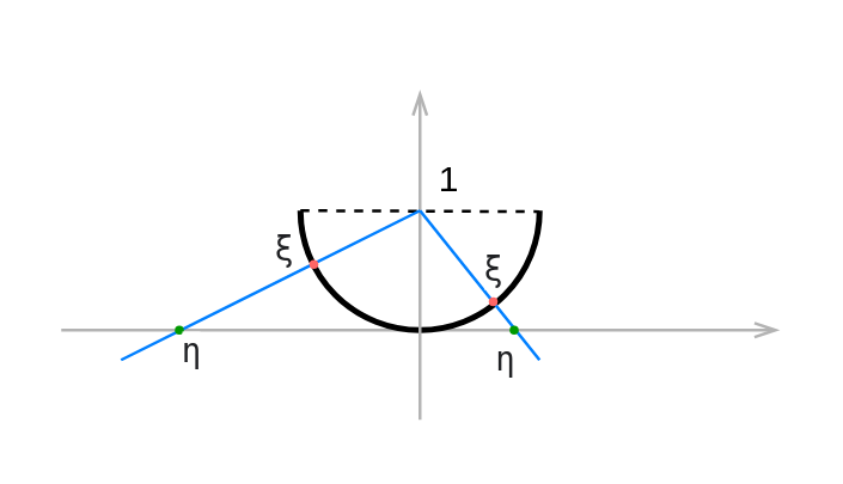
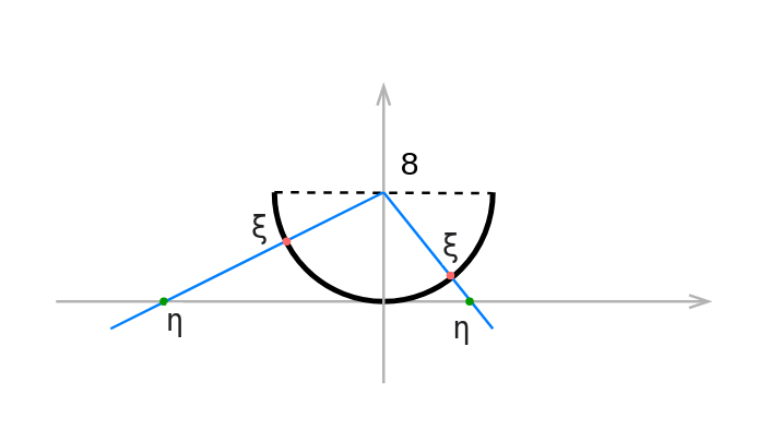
  <mxCell id="0" />
  <mxCell id="1" parent="0" />
  <mxCell id="2" value="" style="endArrow=openThin;html=1;rounded=0;endFill=0;strokeColor=#B3B3B3;" edge="1" parent="1"><mxGeometry width="50" height="50" relative="1" as="geometry"><mxPoint x="20" y="110" as="sourcePoint" /><mxPoint x="260" y="110" as="targetPoint" /></mxGeometry></mxCell>
  <mxCell id="3" value="" style="ellipse;whiteSpace=wrap;html=1;aspect=fixed;strokeWidth=2;" vertex="1" parent="1"><mxGeometry x="100" y="30" width="80" height="80" as="geometry" /></mxCell>
  <mxCell id="4" value="" style="rounded=0;whiteSpace=wrap;html=1;strokeColor=none;" vertex="1" parent="1"><mxGeometry x="80" y="20" width="120" height="50" as="geometry" /></mxCell>
  <mxCell id="5" value="" style="endArrow=openThin;html=1;rounded=0;endFill=0;strokeColor=#B3B3B3;" edge="1" parent="1"><mxGeometry width="50" height="50" relative="1" as="geometry"><mxPoint x="140" y="140" as="sourcePoint" /><mxPoint x="140" y="30" as="targetPoint" /></mxGeometry></mxCell>
  <mxCell id="6" value="" style="endArrow=none;dashed=1;html=1;rounded=0;exitX=0;exitY=0.5;exitDx=0;exitDy=0;entryX=0.833;entryY=1.007;entryDx=0;entryDy=0;entryPerimeter=0;" edge="1" parent="1" source="3" target="4"><mxGeometry width="50" height="50" relative="1" as="geometry"><mxPoint x="200" y="150" as="sourcePoint" /><mxPoint x="250" y="100" as="targetPoint" /></mxGeometry></mxCell>
- <mxCell id="7" value="1" style="text;html=1;strokeColor=none;fillColor=none;align=center;verticalAlign=middle;whiteSpace=wrap;rounded=0;" vertex="1" parent="1"><mxGeometry x="140" y="50" width="20" height="20" as="geometry" /></mxCell>
+ <mxCell id="7" value="8" style="text;html=1;strokeColor=none;fillColor=none;align=center;verticalAlign=middle;whiteSpace=wrap;rounded=0;" vertex="1" parent="1"><mxGeometry x="140" y="50" width="20" height="20" as="geometry" /></mxCell>
  <mxCell id="8" value="" style="endArrow=none;html=1;rounded=0;entryX=0;entryY=1;entryDx=0;entryDy=0;strokeWidth=1;strokeColor=#007FFF;" edge="1" parent="1" target="7"><mxGeometry width="50" height="50" relative="1" as="geometry"><mxPoint x="40" y="120" as="sourcePoint" /><mxPoint x="150" y="70" as="targetPoint" /></mxGeometry></mxCell>
  <mxCell id="9" value="" style="endArrow=none;html=1;rounded=0;strokeWidth=1;strokeColor=#007FFF;" edge="1" parent="1"><mxGeometry width="50" height="50" relative="1" as="geometry"><mxPoint x="180" y="120" as="sourcePoint" /><mxPoint x="140" y="70" as="targetPoint" /></mxGeometry></mxCell>
  <mxCell id="10" value="&lt;span style=&quot;color: rgb(32 , 33 , 36) ; font-family: &amp;#34;dejavu sans mono&amp;#34; , monospace ; font-size: 11px ; text-align: left ; background-color: rgb(255 , 255 , 255)&quot;&gt;ξ&lt;/span&gt;" style="text;html=1;strokeColor=none;fillColor=none;align=center;verticalAlign=middle;whiteSpace=wrap;rounded=0;" vertex="1" parent="1"><mxGeometry x="90" y="68" width="10" height="30" as="geometry" /></mxCell>
  <mxCell id="11" value="&lt;span style=&quot;color: rgb(32 , 33 , 36) ; font-family: &amp;#34;dejavu sans mono&amp;#34; , monospace ; font-size: 11px ; text-align: left ; background-color: rgb(255 , 255 , 255)&quot;&gt;ξ&lt;/span&gt;" style="text;html=1;strokeColor=none;fillColor=none;align=center;verticalAlign=middle;whiteSpace=wrap;rounded=0;" vertex="1" parent="1"><mxGeometry x="160" y="75" width="10" height="30" as="geometry" /></mxCell>
  <mxCell id="12" value="" style="ellipse;whiteSpace=wrap;html=1;aspect=fixed;strokeWidth=0;fillColor=#FF6666;strokeColor=none;" vertex="1" parent="1"><mxGeometry x="103" y="86.5" width="3" height="3" as="geometry" /></mxCell>
  <mxCell id="13" value="" style="ellipse;whiteSpace=wrap;html=1;aspect=fixed;strokeWidth=0;fillColor=#FF6666;strokeColor=none;" vertex="1" parent="1"><mxGeometry x="163" y="99" width="3" height="3" as="geometry" /></mxCell>
  <mxCell id="14" value="" style="ellipse;whiteSpace=wrap;html=1;aspect=fixed;strokeWidth=0;fillColor=#009900;strokeColor=none;" vertex="1" parent="1"><mxGeometry x="58" y="108.5" width="3" height="3" as="geometry" /></mxCell>
  <mxCell id="15" value="" style="ellipse;whiteSpace=wrap;html=1;aspect=fixed;strokeWidth=0;fillColor=#009900;strokeColor=none;" vertex="1" parent="1"><mxGeometry x="170" y="108.5" width="3" height="3" as="geometry" /></mxCell>
  <mxCell id="16" value="&lt;span style=&quot;color: rgb(32 , 33 , 36) ; font-family: &amp;#34;dejavu sans mono&amp;#34; , monospace ; font-size: 11px ; text-align: left ; background-color: rgb(255 , 255 , 255)&quot;&gt;η&lt;/span&gt;" style="text;html=1;strokeColor=none;fillColor=none;align=center;verticalAlign=middle;whiteSpace=wrap;rounded=0;" vertex="1" parent="1"><mxGeometry x="58" y="102" width="12" height="30" as="geometry" /></mxCell>
  <mxCell id="17" value="&lt;span style=&quot;color: rgb(32 , 33 , 36) ; font-family: &amp;#34;dejavu sans mono&amp;#34; , monospace ; font-size: 11px ; text-align: left ; background-color: rgb(255 , 255 , 255)&quot;&gt;η&lt;/span&gt;" style="text;html=1;strokeColor=none;fillColor=none;align=center;verticalAlign=middle;whiteSpace=wrap;rounded=0;" vertex="1" parent="1"><mxGeometry x="163" y="105" width="12" height="30" as="geometry" /></mxCell>
